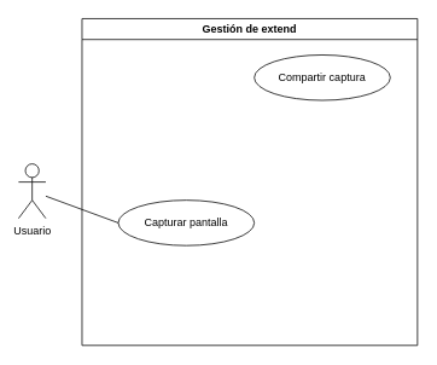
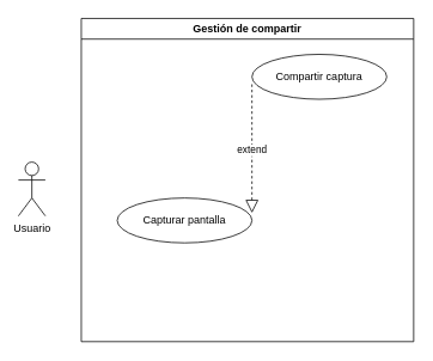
  <mxCell id="0" />
  <mxCell id="1" parent="0" />
  <mxCell id="2" value="Usuario" style="shape=umlActor;verticalLabelPosition=bottom;verticalAlign=top;html=1;" parent="1" vertex="1"><mxGeometry x="20" y="180" width="30" height="60" as="geometry" /></mxCell>
- <mxCell id="3" value="Gestión de extend" style="swimlane;whiteSpace=wrap;html=1;movable=1;resizable=1;rotatable=1;deletable=1;editable=1;locked=0;connectable=1;" parent="1" vertex="1"><mxGeometry x="90" y="20" width="370" height="360" as="geometry"><mxRectangle x="170" y="90" width="140" height="30" as="alternateBounds" /></mxGeometry></mxCell>
+ <mxCell id="3" value="Gestión de compartir" style="swimlane;whiteSpace=wrap;html=1;movable=1;resizable=1;rotatable=1;deletable=1;editable=1;locked=0;connectable=1;" parent="1" vertex="1"><mxGeometry x="90" y="20" width="370" height="360" as="geometry"><mxRectangle x="170" y="90" width="140" height="30" as="alternateBounds" /></mxGeometry></mxCell>
  <mxCell id="4" value="Capturar pantalla" style="ellipse;whiteSpace=wrap;html=1;" parent="3" vertex="1"><mxGeometry x="40" y="200" width="150" height="50" as="geometry" /></mxCell>
  <mxCell id="5" style="edgeStyle=orthogonalEdgeStyle;rounded=0;orthogonalLoop=1;jettySize=auto;html=1;exitX=0.5;exitY=1;exitDx=0;exitDy=0;" parent="3" edge="1"><mxGeometry relative="1" as="geometry"><mxPoint x="140" y="340" as="sourcePoint" /><mxPoint x="140" y="340" as="targetPoint" /></mxGeometry></mxCell>
  <mxCell id="6" value="Compartir captura" style="ellipse;whiteSpace=wrap;html=1;" parent="3" vertex="1"><mxGeometry x="190" y="40" width="150" height="50" as="geometry" /></mxCell>
- <mxCell id="9" value="" style="endArrow=none;html=1;rounded=0;entryX=0;entryY=0.5;entryDx=0;entryDy=0;" parent="1" source="2" target="4" edge="1"><mxGeometry width="50" height="50" relative="1" as="geometry"><mxPoint x="40" y="190" as="sourcePoint" /><mxPoint x="140" y="150" as="targetPoint" /></mxGeometry></mxCell>
+ <mxCell id="7" value="" style="endArrow=block;dashed=1;endFill=0;endSize=12;html=1;rounded=0;exitX=0;exitY=0.667;exitDx=0;exitDy=0;exitPerimeter=0;entryX=1;entryY=0.333;entryDx=0;entryDy=0;entryPerimeter=0;" parent="3" source="6" target="4" edge="1"><mxGeometry width="160" relative="1" as="geometry"><mxPoint x="180" y="150" as="sourcePoint" /><mxPoint x="340" y="150" as="targetPoint" /></mxGeometry></mxCell>
+ <mxCell id="8" value="extend" style="edgeLabel;html=1;align=center;verticalAlign=middle;resizable=0;points=[];" parent="7" vertex="1" connectable="0"><mxGeometry x="0.02" y="-1" relative="1" as="geometry"><mxPoint as="offset" /></mxGeometry></mxCell>
